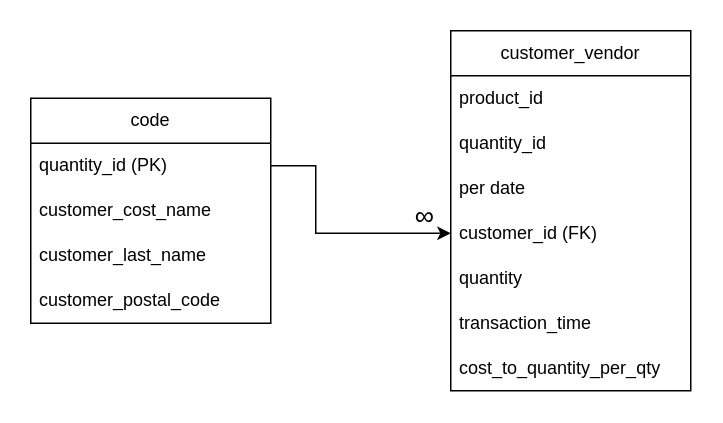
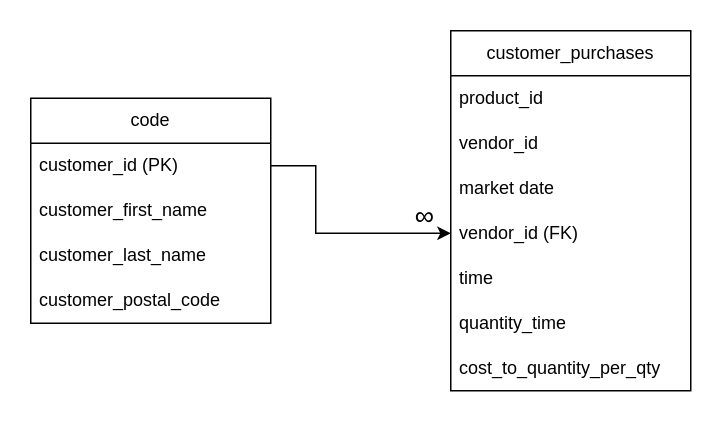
  <mxCell id="0" />
  <mxCell id="1" parent="0" />
  <mxCell id="2" value="code" style="swimlane;fontStyle=0;childLayout=stackLayout;horizontal=1;startSize=30;horizontalStack=0;resizeParent=1;resizeParentMax=0;resizeLast=0;collapsible=1;marginBottom=0;whiteSpace=wrap;html=1;" parent="1" vertex="1"><mxGeometry x="20" y="65" width="160" height="150" as="geometry" /></mxCell>
- <mxCell id="3" value="&lt;span style=&quot;text-align: center;&quot;&gt;quantity_id (PK)&lt;/span&gt;" style="text;strokeColor=none;fillColor=none;align=left;verticalAlign=middle;spacingLeft=4;spacingRight=4;overflow=hidden;points=[[0,0.5],[1,0.5]];portConstraint=eastwest;rotatable=0;whiteSpace=wrap;html=1;" parent="2" vertex="1"><mxGeometry y="30" width="160" height="30" as="geometry" /></mxCell>
- <mxCell id="4" value="&lt;span style=&quot;text-align: center;&quot;&gt;customer_cost_name&lt;/span&gt;" style="text;strokeColor=none;fillColor=none;align=left;verticalAlign=middle;spacingLeft=4;spacingRight=4;overflow=hidden;points=[[0,0.5],[1,0.5]];portConstraint=eastwest;rotatable=0;whiteSpace=wrap;html=1;" parent="2" vertex="1"><mxGeometry y="60" width="160" height="30" as="geometry" /></mxCell>
+ <mxCell id="3" value="&lt;span style=&quot;text-align: center;&quot;&gt;customer_id (PK)&lt;/span&gt;" style="text;strokeColor=none;fillColor=none;align=left;verticalAlign=middle;spacingLeft=4;spacingRight=4;overflow=hidden;points=[[0,0.5],[1,0.5]];portConstraint=eastwest;rotatable=0;whiteSpace=wrap;html=1;" parent="2" vertex="1"><mxGeometry y="30" width="160" height="30" as="geometry" /></mxCell>
+ <mxCell id="4" value="&lt;span style=&quot;text-align: center;&quot;&gt;customer_first_name&lt;/span&gt;" style="text;strokeColor=none;fillColor=none;align=left;verticalAlign=middle;spacingLeft=4;spacingRight=4;overflow=hidden;points=[[0,0.5],[1,0.5]];portConstraint=eastwest;rotatable=0;whiteSpace=wrap;html=1;" parent="2" vertex="1"><mxGeometry y="60" width="160" height="30" as="geometry" /></mxCell>
  <mxCell id="5" value="&lt;span style=&quot;&quot;&gt;customer_last_name&lt;/span&gt;" style="text;strokeColor=none;fillColor=none;align=left;verticalAlign=middle;spacingLeft=4;spacingRight=4;overflow=hidden;points=[[0,0.5],[1,0.5]];portConstraint=eastwest;rotatable=0;whiteSpace=wrap;html=1;" parent="2" vertex="1"><mxGeometry y="90" width="160" height="30" as="geometry" /></mxCell>
  <mxCell id="6" value="&lt;span style=&quot;text-align: center;&quot;&gt;customer_postal_code&lt;/span&gt;" style="text;strokeColor=none;fillColor=none;align=left;verticalAlign=middle;spacingLeft=4;spacingRight=4;overflow=hidden;points=[[0,0.5],[1,0.5]];portConstraint=eastwest;rotatable=0;whiteSpace=wrap;html=1;" parent="2" vertex="1"><mxGeometry y="120" width="160" height="30" as="geometry" /></mxCell>
  <mxCell id="7" style="edgeStyle=orthogonalEdgeStyle;rounded=0;orthogonalLoop=1;jettySize=auto;html=1;exitX=1;exitY=0.5;exitDx=0;exitDy=0;" parent="2" source="6" target="6" edge="1"><mxGeometry relative="1" as="geometry" /></mxCell>
- <mxCell id="8" value="customer_vendor" style="swimlane;fontStyle=0;childLayout=stackLayout;horizontal=1;startSize=30;horizontalStack=0;resizeParent=1;resizeParentMax=0;resizeLast=0;collapsible=1;marginBottom=0;whiteSpace=wrap;html=1;" parent="1" vertex="1"><mxGeometry x="300" y="20" width="160" height="240" as="geometry" /></mxCell>
+ <mxCell id="8" value="customer_purchases" style="swimlane;fontStyle=0;childLayout=stackLayout;horizontal=1;startSize=30;horizontalStack=0;resizeParent=1;resizeParentMax=0;resizeLast=0;collapsible=1;marginBottom=0;whiteSpace=wrap;html=1;" parent="1" vertex="1"><mxGeometry x="300" y="20" width="160" height="240" as="geometry" /></mxCell>
  <mxCell id="9" value="product_id" style="text;strokeColor=none;fillColor=none;align=left;verticalAlign=middle;spacingLeft=4;spacingRight=4;overflow=hidden;points=[[0,0.5],[1,0.5]];portConstraint=eastwest;rotatable=0;whiteSpace=wrap;html=1;" parent="8" vertex="1"><mxGeometry y="30" width="160" height="30" as="geometry" /></mxCell>
- <mxCell id="10" value="quantity_id" style="text;strokeColor=none;fillColor=none;align=left;verticalAlign=middle;spacingLeft=4;spacingRight=4;overflow=hidden;points=[[0,0.5],[1,0.5]];portConstraint=eastwest;rotatable=0;whiteSpace=wrap;html=1;" parent="8" vertex="1"><mxGeometry y="60" width="160" height="30" as="geometry" /></mxCell>
- <mxCell id="11" value="per date" style="text;strokeColor=none;fillColor=none;align=left;verticalAlign=middle;spacingLeft=4;spacingRight=4;overflow=hidden;points=[[0,0.5],[1,0.5]];portConstraint=eastwest;rotatable=0;whiteSpace=wrap;html=1;" parent="8" vertex="1"><mxGeometry y="90" width="160" height="30" as="geometry" /></mxCell>
- <mxCell id="12" value="customer_id (FK)" style="text;strokeColor=none;fillColor=none;align=left;verticalAlign=middle;spacingLeft=4;spacingRight=4;overflow=hidden;points=[[0,0.5],[1,0.5]];portConstraint=eastwest;rotatable=0;whiteSpace=wrap;html=1;" parent="8" vertex="1"><mxGeometry y="120" width="160" height="30" as="geometry" /></mxCell>
- <mxCell id="13" value="quantity" style="text;strokeColor=none;fillColor=none;align=left;verticalAlign=middle;spacingLeft=4;spacingRight=4;overflow=hidden;points=[[0,0.5],[1,0.5]];portConstraint=eastwest;rotatable=0;whiteSpace=wrap;html=1;" parent="8" vertex="1"><mxGeometry y="150" width="160" height="30" as="geometry" /></mxCell>
- <mxCell id="14" value="transaction_time" style="text;strokeColor=none;fillColor=none;align=left;verticalAlign=middle;spacingLeft=4;spacingRight=4;overflow=hidden;points=[[0,0.5],[1,0.5]];portConstraint=eastwest;rotatable=0;whiteSpace=wrap;html=1;" parent="8" vertex="1"><mxGeometry y="180" width="160" height="30" as="geometry" /></mxCell>
+ <mxCell id="10" value="vendor_id" style="text;strokeColor=none;fillColor=none;align=left;verticalAlign=middle;spacingLeft=4;spacingRight=4;overflow=hidden;points=[[0,0.5],[1,0.5]];portConstraint=eastwest;rotatable=0;whiteSpace=wrap;html=1;" parent="8" vertex="1"><mxGeometry y="60" width="160" height="30" as="geometry" /></mxCell>
+ <mxCell id="11" value="market date" style="text;strokeColor=none;fillColor=none;align=left;verticalAlign=middle;spacingLeft=4;spacingRight=4;overflow=hidden;points=[[0,0.5],[1,0.5]];portConstraint=eastwest;rotatable=0;whiteSpace=wrap;html=1;" parent="8" vertex="1"><mxGeometry y="90" width="160" height="30" as="geometry" /></mxCell>
+ <mxCell id="12" value="vendor_id (FK)" style="text;strokeColor=none;fillColor=none;align=left;verticalAlign=middle;spacingLeft=4;spacingRight=4;overflow=hidden;points=[[0,0.5],[1,0.5]];portConstraint=eastwest;rotatable=0;whiteSpace=wrap;html=1;" parent="8" vertex="1"><mxGeometry y="120" width="160" height="30" as="geometry" /></mxCell>
+ <mxCell id="13" value="time" style="text;strokeColor=none;fillColor=none;align=left;verticalAlign=middle;spacingLeft=4;spacingRight=4;overflow=hidden;points=[[0,0.5],[1,0.5]];portConstraint=eastwest;rotatable=0;whiteSpace=wrap;html=1;" parent="8" vertex="1"><mxGeometry y="150" width="160" height="30" as="geometry" /></mxCell>
+ <mxCell id="14" value="quantity_time" style="text;strokeColor=none;fillColor=none;align=left;verticalAlign=middle;spacingLeft=4;spacingRight=4;overflow=hidden;points=[[0,0.5],[1,0.5]];portConstraint=eastwest;rotatable=0;whiteSpace=wrap;html=1;" parent="8" vertex="1"><mxGeometry y="180" width="160" height="30" as="geometry" /></mxCell>
  <mxCell id="15" value="cost_to_quantity_per_qty" style="text;strokeColor=none;fillColor=none;align=left;verticalAlign=middle;spacingLeft=4;spacingRight=4;overflow=hidden;points=[[0,0.5],[1,0.5]];portConstraint=eastwest;rotatable=0;whiteSpace=wrap;html=1;" parent="8" vertex="1"><mxGeometry y="210" width="160" height="30" as="geometry" /></mxCell>
  <mxCell id="16" value="" style="endArrow=classic;html=1;rounded=0;entryX=0;entryY=0.5;entryDx=0;entryDy=0;exitX=1;exitY=0.5;exitDx=0;exitDy=0;" parent="1" source="3" target="12" edge="1"><mxGeometry width="50" height="50" relative="1" as="geometry"><mxPoint x="180" y="115" as="sourcePoint" /><mxPoint x="230" y="65" as="targetPoint" /><Array as="points"><mxPoint x="210" y="110" /><mxPoint x="210" y="155" /></Array></mxGeometry></mxCell>
  <mxCell id="17" value="&lt;p class=&quot;MsoNormal&quot;&gt;∞&lt;/p&gt;" style="text;html=1;align=center;verticalAlign=middle;whiteSpace=wrap;rounded=0;fontSize=18;" parent="1" vertex="1"><mxGeometry x="250" y="135" width="66" height="17.5" as="geometry" /></mxCell>
